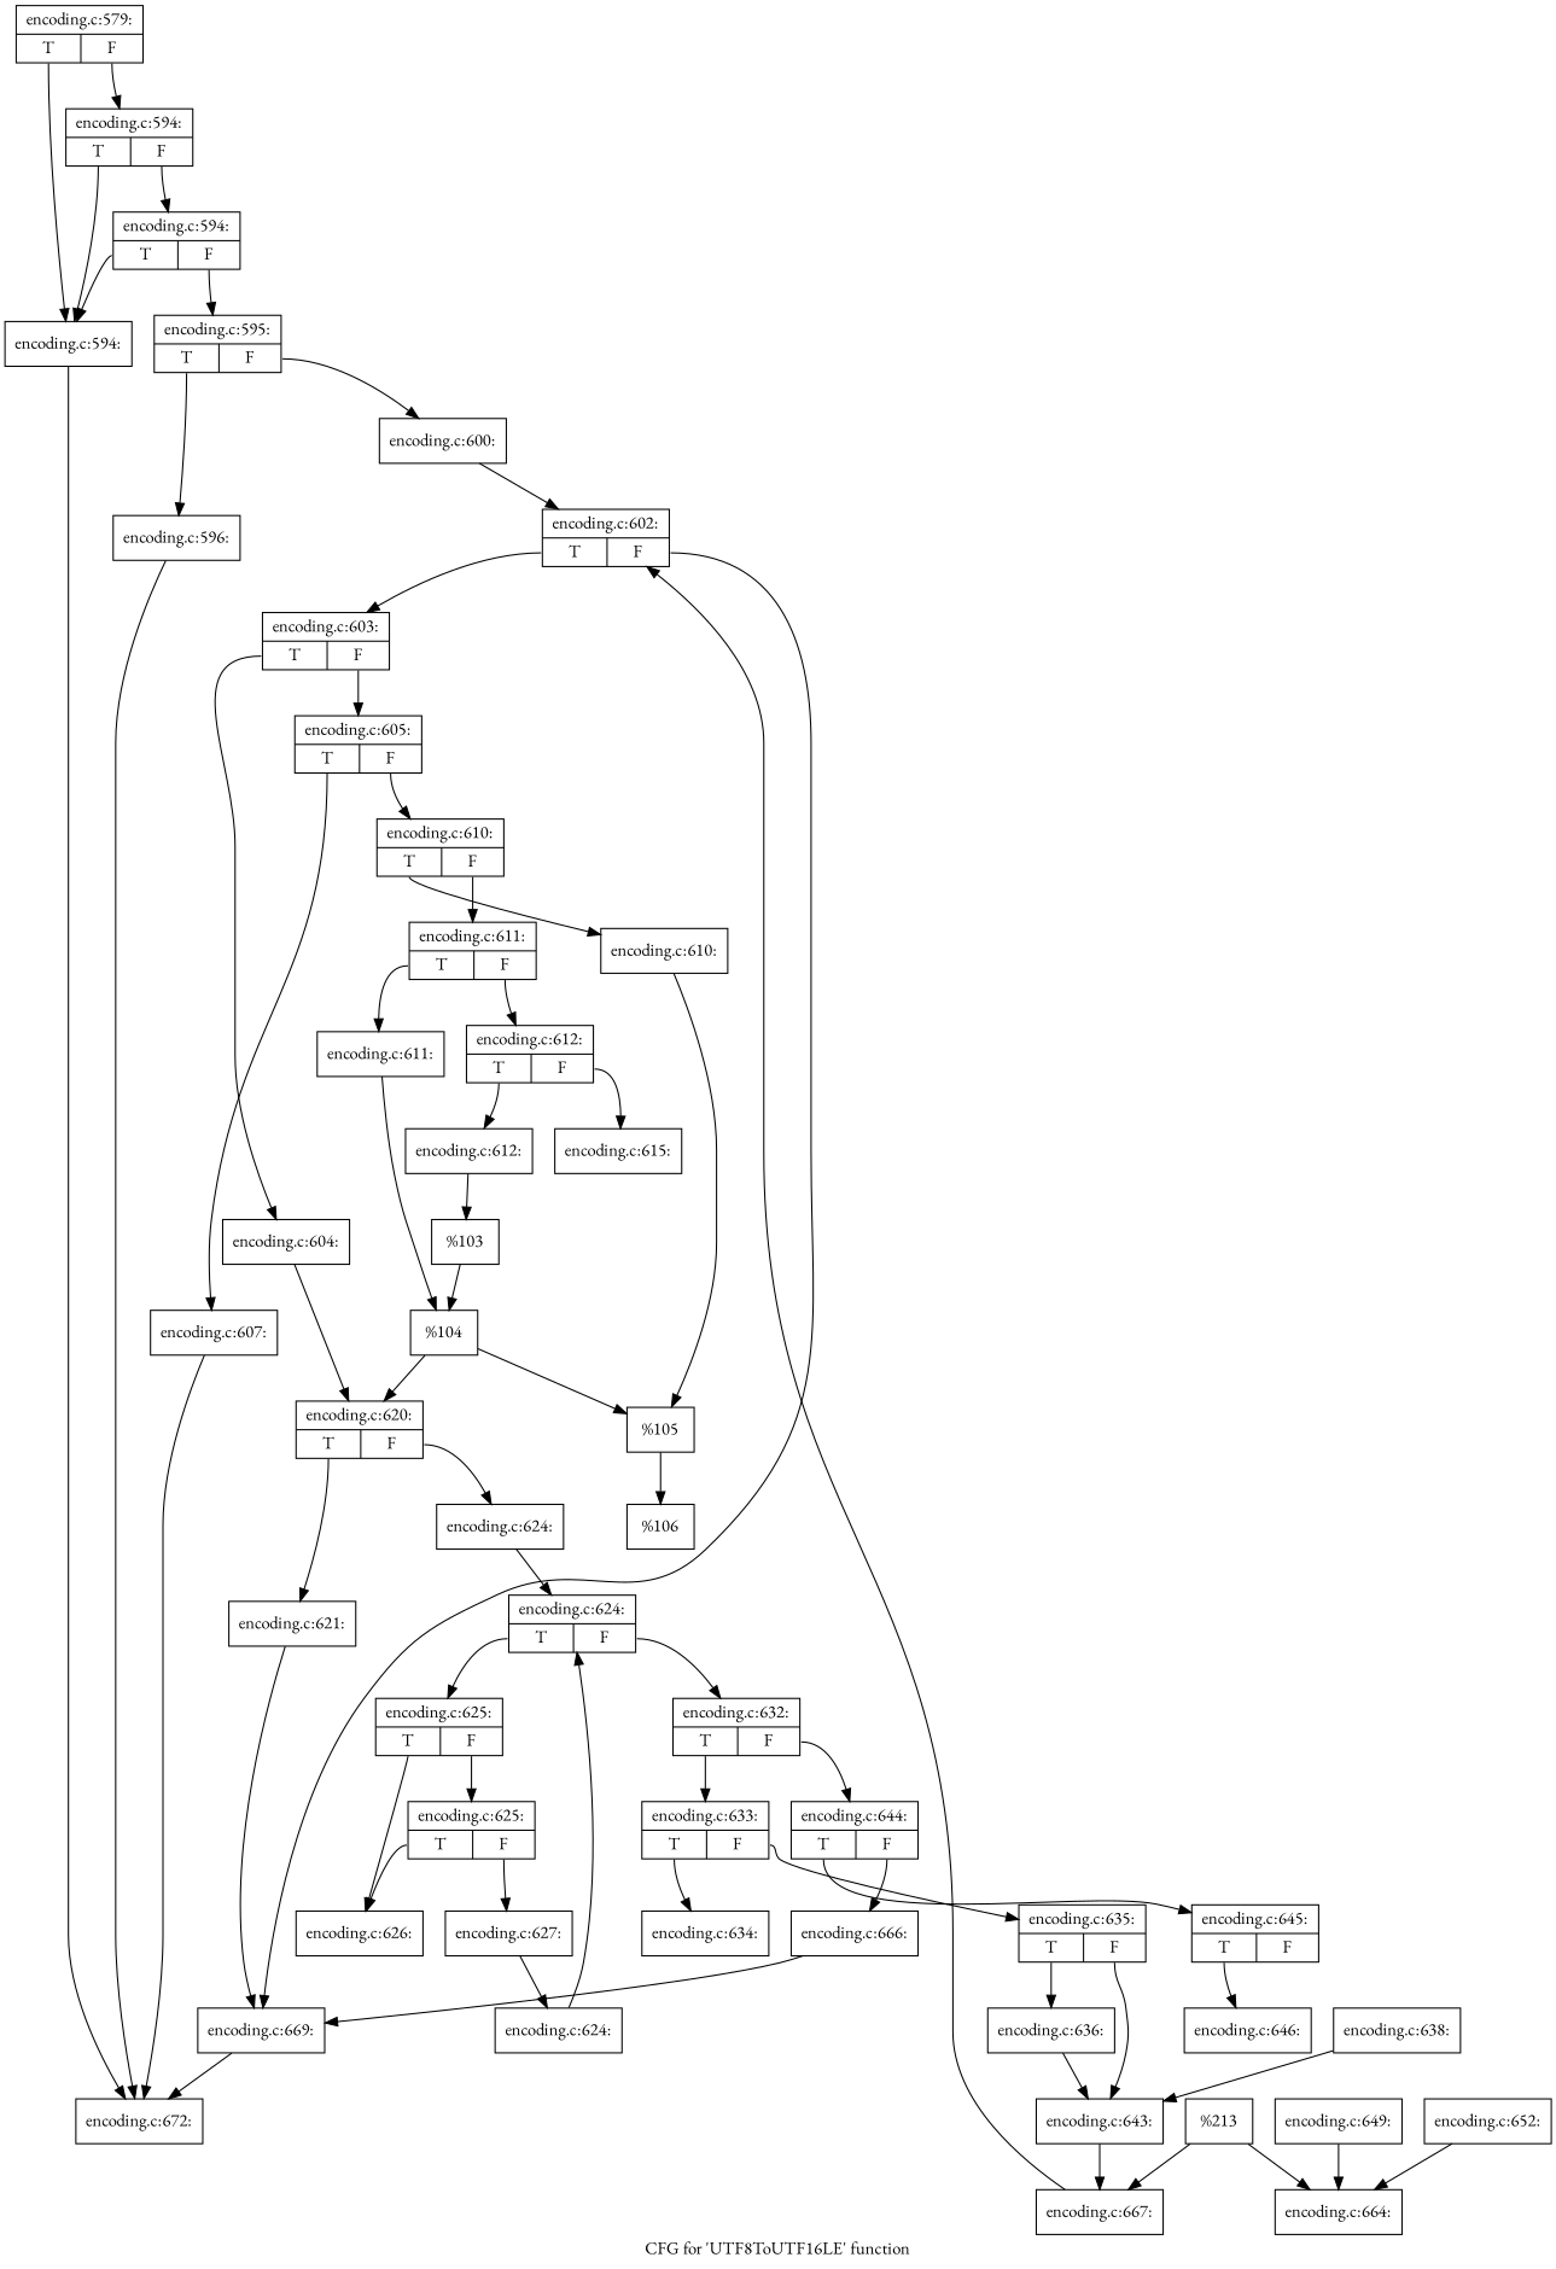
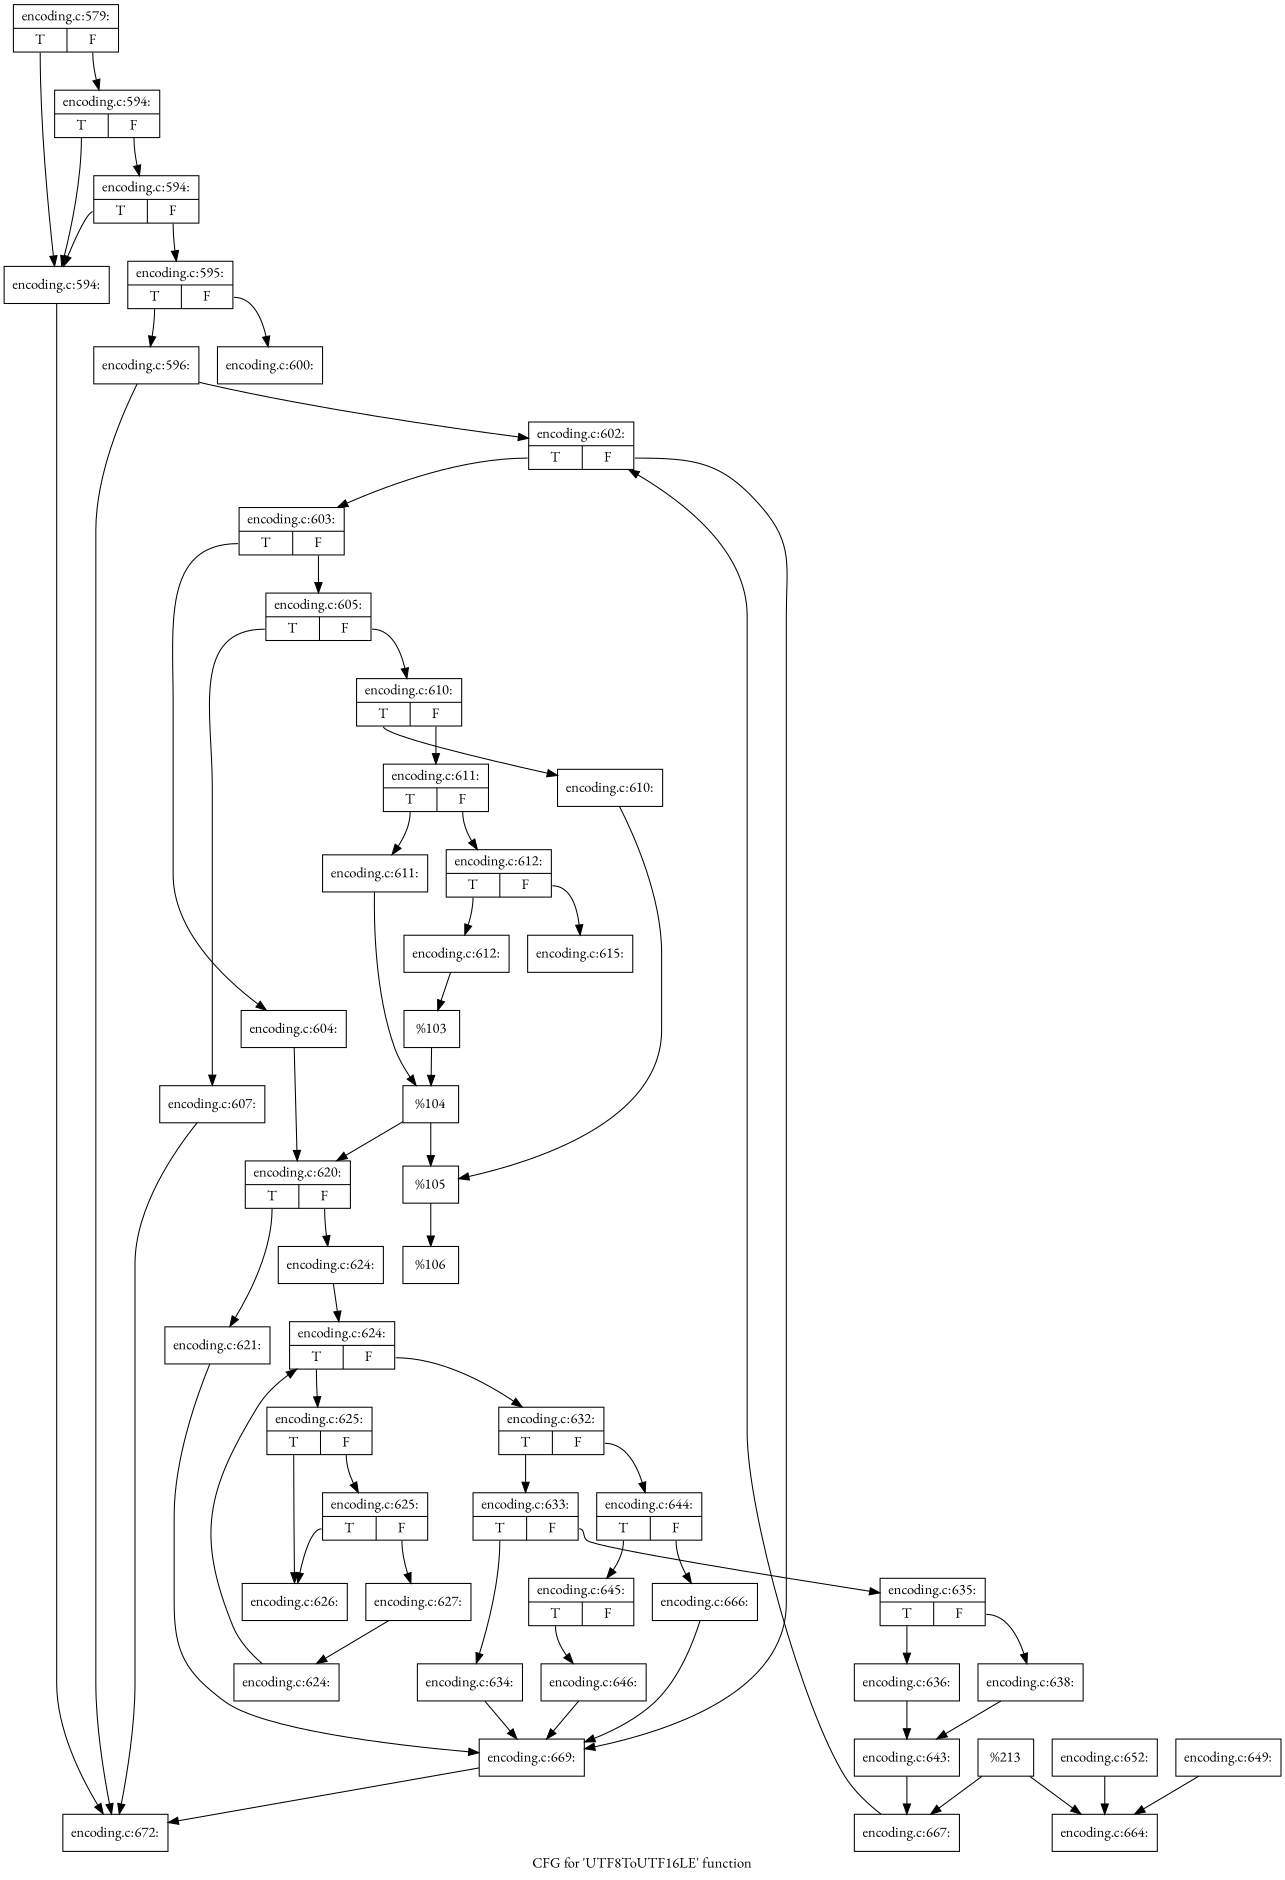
  digraph {
    fontname="EB Garamond"
    label="CFG for 'UTF8ToUTF16LE' function"
    node [fontname="EB Garamond" shape=record]
    edge [fontname="EB Garamond"]
    n1 [label="{encoding.c:579:|{<s0>T|<s1>F}}"]
    n2 [label="{encoding.c:594:}"]
    n3 [label="{encoding.c:594:|{<s0>T|<s1>F}}"]
    n4 [label="{encoding.c:672:}"]
    n5 [label="{encoding.c:594:|{<s0>T|<s1>F}}"]
    n6 [label="{encoding.c:595:|{<s0>T|<s1>F}}"]
    n7 [label="{encoding.c:596:}"]
    n8 [label="{encoding.c:600:}"]
    n9 [label="{encoding.c:602:|{<s0>T|<s1>F}}"]
    n10 [label="{encoding.c:603:|{<s0>T|<s1>F}}"]
    n11 [label="{encoding.c:669:}"]
    n12 [label="{encoding.c:604:}"]
    n13 [label="{encoding.c:605:|{<s0>T|<s1>F}}"]
    n14 [label="{encoding.c:620:|{<s0>T|<s1>F}}"]
    n15 [label="{encoding.c:607:}"]
    n16 [label="{encoding.c:610:|{<s0>T|<s1>F}}"]
    n17 [label="{encoding.c:621:}"]
    n18 [label="{encoding.c:624:}"]
    n19 [label="{encoding.c:610:}"]
    n20 [label="{encoding.c:611:|{<s0>T|<s1>F}}"]
    n21 [label="{encoding.c:624:|{<s0>T|<s1>F}}"]
    n22 [label="{%105}"]
    n23 [label="{encoding.c:611:}"]
    n24 [label="{encoding.c:612:|{<s0>T|<s1>F}}"]
    n25 [label="{%106}"]
    n26 [label="{%104}"]
    n27 [label="{encoding.c:612:}"]
    n28 [label="{encoding.c:615:}"]
    n29 [label="{%103}"]
    n30 [label="{encoding.c:625:|{<s0>T|<s1>F}}"]
    n31 [label="{encoding.c:632:|{<s0>T|<s1>F}}"]
    n32 [label="{encoding.c:626:}"]
    n33 [label="{encoding.c:625:|{<s0>T|<s1>F}}"]
    n34 [label="{encoding.c:633:|{<s0>T|<s1>F}}"]
    n35 [label="{encoding.c:644:|{<s0>T|<s1>F}}"]
    n36 [label="{encoding.c:627:}"]
    n37 [label="{encoding.c:634:}"]
    n38 [label="{encoding.c:635:|{<s0>T|<s1>F}}"]
    n39 [label="{encoding.c:645:|{<s0>T|<s1>F}}"]
    n40 [label="{encoding.c:666:}"]
    n41 [label="{encoding.c:624:}"]
    n42 [label="{encoding.c:636:}"]
    n43 [label="{encoding.c:638:}"]
    n44 [label="{encoding.c:646:}"]
    n45 [label="{encoding.c:643:}"]
    n46 [label="{encoding.c:667:}"]
    n47 [label="{encoding.c:649:}"]
    n48 [label="{encoding.c:664:}"]
    n49 [label="{encoding.c:652:}"]
    n50 [label="{%213}"]
    n1 -> n2 [tailport=s0]
    n1 -> n3 [tailport=s1]
    n2 -> n4
    n3 -> n2 [tailport=s0]
    n3 -> n5 [tailport=s1]
    n5 -> n2 [tailport=s0]
    n5 -> n6 [tailport=s1]
    n6 -> n7 [tailport=s0]
    n6 -> n8 [tailport=s1]
    n7 -> n4
-   n8 -> n9
+   n7 -> n9
    n9 -> n10 [tailport=s0]
    n9 -> n11 [tailport=s1]
    n10 -> n12 [tailport=s0]
    n10 -> n13 [tailport=s1]
    n11 -> n4
    n12 -> n14
    n13 -> n15 [tailport=s0]
    n13 -> n16 [tailport=s1]
    n14 -> n17 [tailport=s0]
    n14 -> n18 [tailport=s1]
    n15 -> n4
    n16 -> n19 [tailport=s0]
    n16 -> n20 [tailport=s1]
    n17 -> n11
    n18 -> n21
    n19 -> n22
    n20 -> n23 [tailport=s0]
    n20 -> n24 [tailport=s1]
    n21 -> n30 [tailport=s0]
    n21 -> n31 [tailport=s1]
    n22 -> n25
    n23 -> n26
    n24 -> n27 [tailport=s0]
    n24 -> n28 [tailport=s1]
    n26 -> n14
    n26 -> n22
    n27 -> n29
    n29 -> n26
    n30 -> n32 [tailport=s0]
    n30 -> n33 [tailport=s1]
    n31 -> n34 [tailport=s0]
    n31 -> n35 [tailport=s1]
    n33 -> n32 [tailport=s0]
    n33 -> n36 [tailport=s1]
    n34 -> n37 [tailport=s0]
    n34 -> n38 [tailport=s1]
    n35 -> n39 [tailport=s0]
    n35 -> n40 [tailport=s1]
    n36 -> n41
+   n37 -> n11
    n38 -> n42 [tailport=s0]
-   n38 -> n45 [tailport=s1]
+   n38 -> n43 [tailport=s1]
    n39 -> n44 [tailport=s0]
    n40 -> n11
    n41 -> n21
    n42 -> n45
    n43 -> n45
+   n44 -> n11
    n45 -> n46
    n46 -> n9
    n47 -> n48
    n49 -> n48
    n50 -> n46
    n50 -> n48
  }
